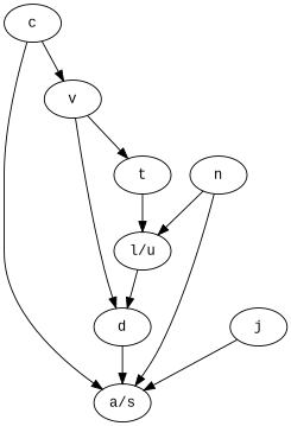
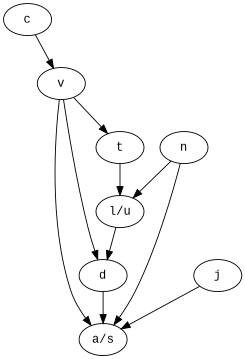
  digraph {
    fontname="Liberation Mono"
    node [fontname="Liberation Mono"]
    edge [fontname="Liberation Mono"]
    c
    "a/s"
    v
    d
    t
    "l/u"
    j
    n
-   c -> "a/s"
+   v -> "a/s"
    c -> v
    v -> d
    v -> t
    d -> "a/s"
    t -> "l/u"
    "l/u" -> d
    j -> "a/s"
    n -> "a/s"
    n -> "l/u"
  }
